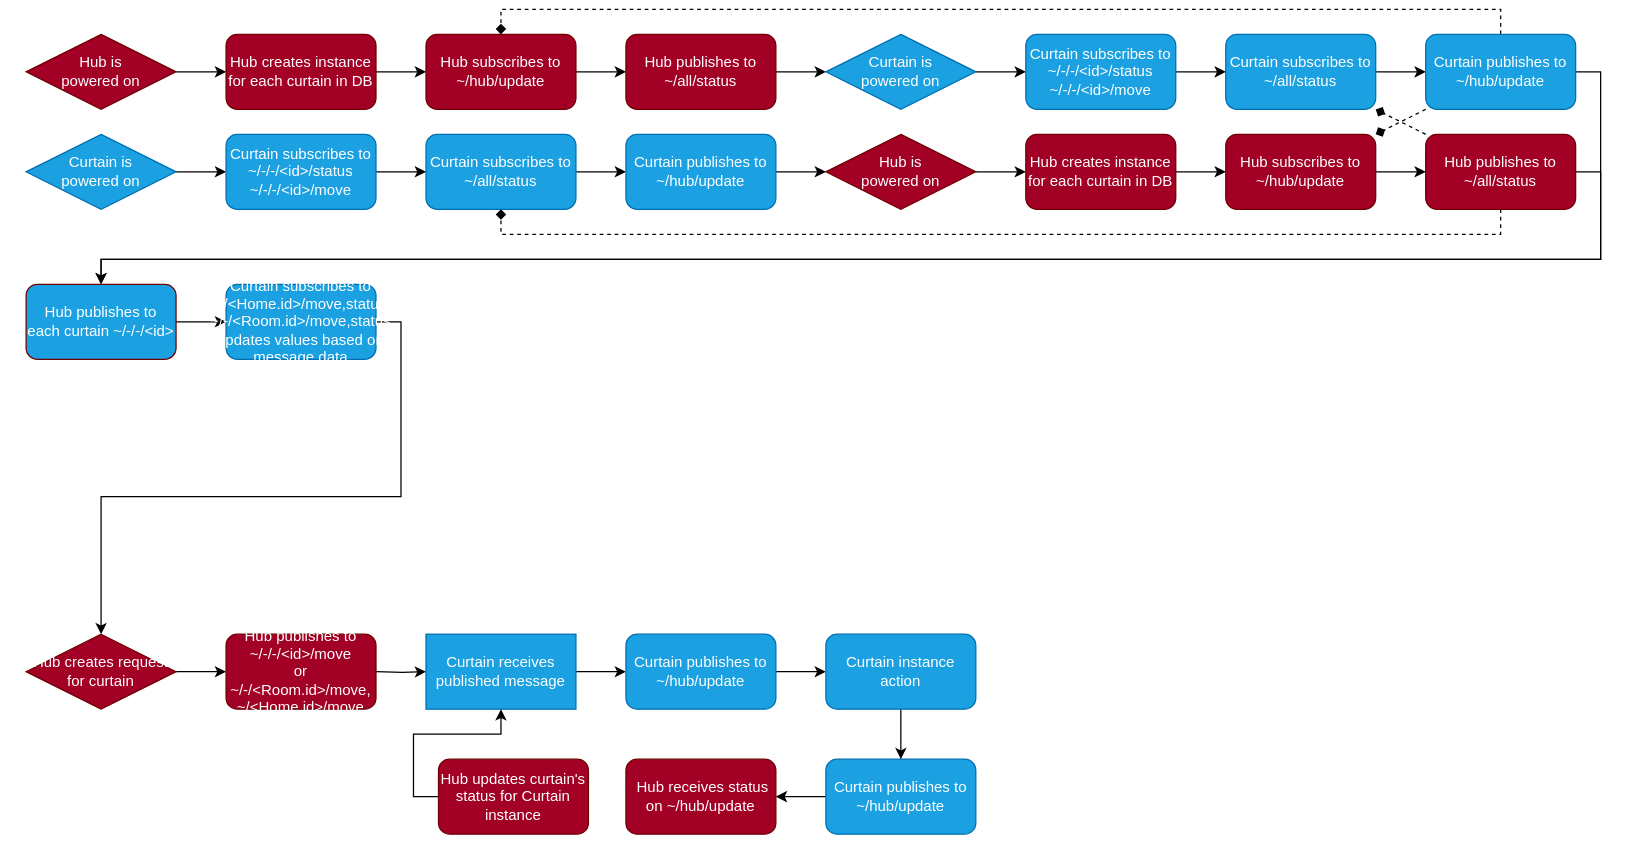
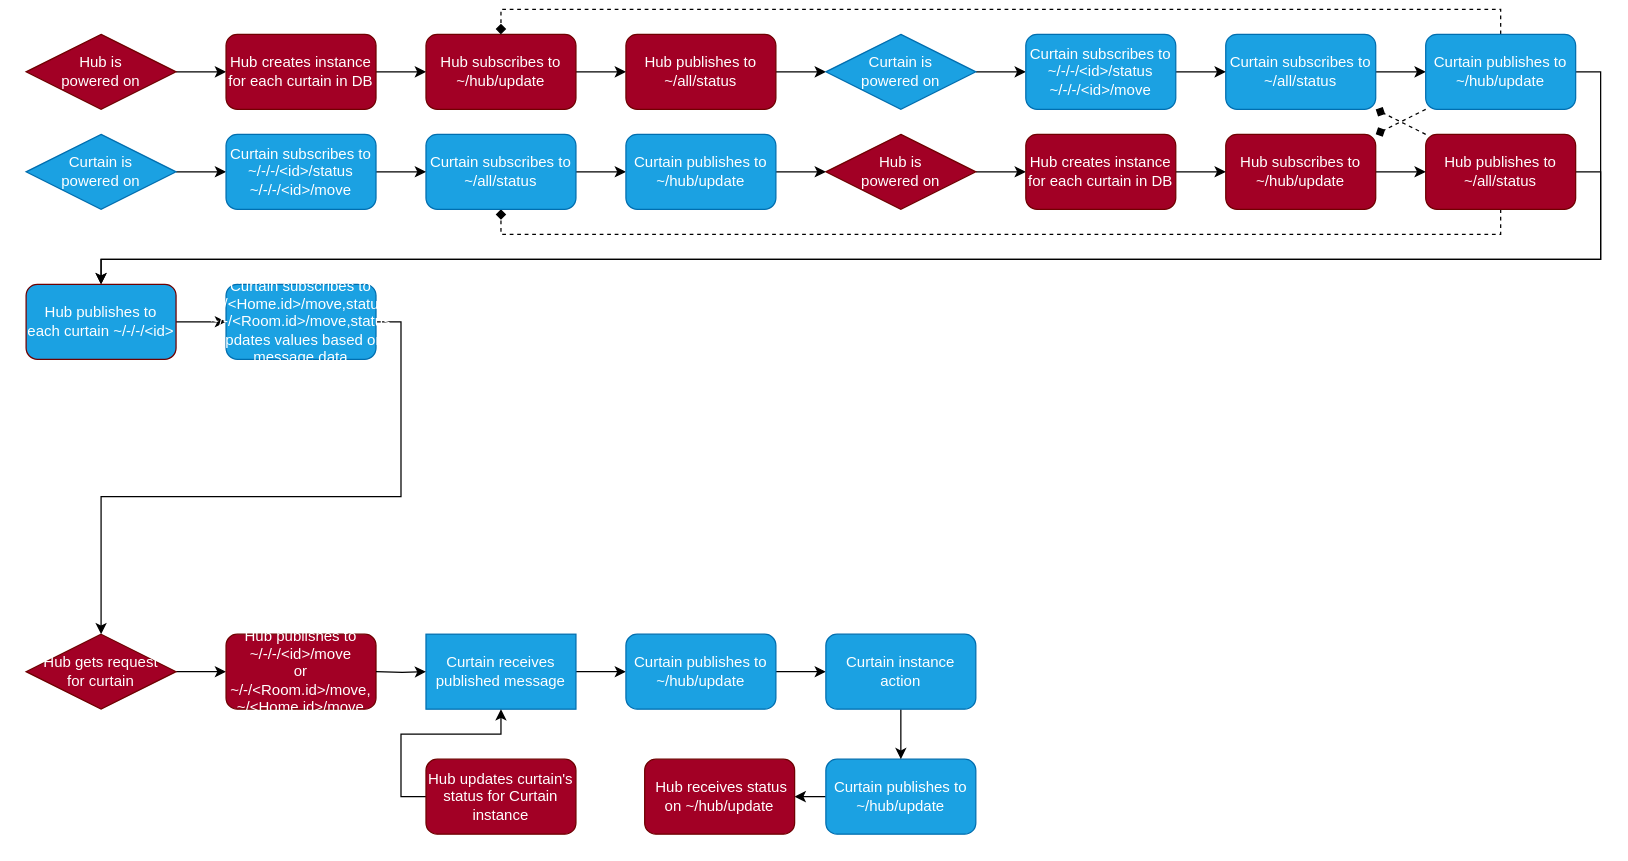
  <mxCell id="0" />
  <mxCell id="1" parent="0" />
  <mxCell id="2" style="edgeStyle=orthogonalEdgeStyle;rounded=0;orthogonalLoop=1;jettySize=auto;html=1;exitX=1;exitY=0.5;exitDx=0;exitDy=0;entryX=0;entryY=0.5;entryDx=0;entryDy=0;" parent="1" source="3" target="9" edge="1"><mxGeometry relative="1" as="geometry" /></mxCell>
  <mxCell id="3" value="Hub publishes to&lt;br&gt;~/all/status" style="rounded=1;whiteSpace=wrap;html=1;fillColor=#a20025;strokeColor=#6F0000;fontColor=#ffffff;" parent="1" vertex="1"><mxGeometry x="500" y="20" width="120" height="60" as="geometry" /></mxCell>
  <mxCell id="4" style="edgeStyle=orthogonalEdgeStyle;rounded=0;orthogonalLoop=1;jettySize=auto;html=1;exitX=1;exitY=0.5;exitDx=0;exitDy=0;entryX=0;entryY=0.5;entryDx=0;entryDy=0;" parent="1" source="5" edge="1"><mxGeometry relative="1" as="geometry"><mxPoint x="180" y="530" as="targetPoint" /></mxGeometry></mxCell>
- <mxCell id="5" value="Hub creates request&lt;br&gt;for curtain" style="rhombus;whiteSpace=wrap;html=1;fillColor=#a20025;strokeColor=#6F0000;fontColor=#ffffff;" parent="1" vertex="1"><mxGeometry x="20" y="500" width="120" height="60" as="geometry" /></mxCell>
+ <mxCell id="5" value="Hub gets request&lt;br&gt;for curtain" style="rhombus;whiteSpace=wrap;html=1;fillColor=#a20025;strokeColor=#6F0000;fontColor=#ffffff;" parent="1" vertex="1"><mxGeometry x="20" y="500" width="120" height="60" as="geometry" /></mxCell>
  <mxCell id="6" style="edgeStyle=orthogonalEdgeStyle;rounded=0;orthogonalLoop=1;jettySize=auto;html=1;exitX=1;exitY=0.5;exitDx=0;exitDy=0;entryX=0;entryY=0.5;entryDx=0;entryDy=0;" parent="1" source="7" target="23" edge="1"><mxGeometry relative="1" as="geometry" /></mxCell>
  <mxCell id="7" value="Hub is &lt;br&gt;powered on" style="rhombus;whiteSpace=wrap;html=1;fillColor=#a20025;strokeColor=#6F0000;fontColor=#ffffff;" parent="1" vertex="1"><mxGeometry x="20" y="20" width="120" height="60" as="geometry" /></mxCell>
  <mxCell id="8" style="edgeStyle=orthogonalEdgeStyle;rounded=0;orthogonalLoop=1;jettySize=auto;html=1;exitX=1;exitY=0.5;exitDx=0;exitDy=0;entryX=0;entryY=0.5;entryDx=0;entryDy=0;" parent="1" source="9" target="46" edge="1"><mxGeometry relative="1" as="geometry" /></mxCell>
  <mxCell id="9" value="Curtain is&lt;br&gt;powered on" style="rhombus;whiteSpace=wrap;html=1;fillColor=#1ba1e2;strokeColor=#006EAF;fontColor=#ffffff;" parent="1" vertex="1"><mxGeometry x="660" y="20" width="120" height="60" as="geometry" /></mxCell>
  <mxCell id="10" value="Hub publishes to ~/-/-/&amp;lt;id&amp;gt;/move&lt;br&gt;or ~/-/&amp;lt;Room.id&amp;gt;/move,&lt;br&gt;~/&amp;lt;Home.id&amp;gt;/move" style="rounded=1;whiteSpace=wrap;html=1;fillColor=#a20025;strokeColor=#6F0000;fontColor=#ffffff;" parent="1" vertex="1"><mxGeometry x="180" y="500" width="120" height="60" as="geometry" /></mxCell>
  <mxCell id="11" style="edgeStyle=orthogonalEdgeStyle;rounded=0;orthogonalLoop=1;jettySize=auto;html=1;exitX=1;exitY=0.5;exitDx=0;exitDy=0;entryX=0;entryY=0.5;entryDx=0;entryDy=0;" parent="1" source="12" target="50" edge="1"><mxGeometry relative="1" as="geometry" /></mxCell>
  <mxCell id="12" value="Curtain receives published message" style="whiteSpace=wrap;html=1;fillColor=#1ba1e2;strokeColor=#006EAF;fontColor=#ffffff;rounded=0;" parent="1" vertex="1"><mxGeometry x="340" y="500" width="120" height="60" as="geometry" /></mxCell>
  <mxCell id="13" style="edgeStyle=orthogonalEdgeStyle;rounded=0;orthogonalLoop=1;jettySize=auto;html=1;exitX=1;exitY=0.5;exitDx=0;exitDy=0;entryX=0.5;entryY=0;entryDx=0;entryDy=0;" parent="1" source="32" target="54" edge="1"><mxGeometry relative="1" as="geometry"><mxPoint x="1190" y="280" as="sourcePoint" /><Array as="points"><mxPoint x="1280" y="130" /><mxPoint x="1280" y="200" /><mxPoint x="80" y="200" /></Array><mxPoint x="240" y="210" as="targetPoint" /></mxGeometry></mxCell>
  <mxCell id="14" style="edgeStyle=orthogonalEdgeStyle;rounded=0;orthogonalLoop=1;jettySize=auto;html=1;exitX=1;exitY=0.5;exitDx=0;exitDy=0;entryX=0;entryY=0.5;entryDx=0;entryDy=0;" parent="1" target="12" edge="1"><mxGeometry relative="1" as="geometry"><mxPoint x="300" y="530" as="sourcePoint" /></mxGeometry></mxCell>
  <mxCell id="15" style="edgeStyle=orthogonalEdgeStyle;rounded=0;orthogonalLoop=1;jettySize=auto;html=1;exitX=0;exitY=0.5;exitDx=0;exitDy=0;entryX=1;entryY=0.5;entryDx=0;entryDy=0;" parent="1" source="16" target="17" edge="1"><mxGeometry relative="1" as="geometry" /></mxCell>
  <mxCell id="16" value="Curtain publishes to&lt;br&gt;~/hub/update" style="rounded=1;whiteSpace=wrap;html=1;fillColor=#1ba1e2;strokeColor=#006EAF;fontColor=#ffffff;" parent="1" vertex="1"><mxGeometry x="660" y="600" width="120" height="60" as="geometry" /></mxCell>
- <mxCell id="17" value="&amp;nbsp;Hub receives status on ~/hub/update" style="rounded=1;whiteSpace=wrap;html=1;fillColor=#a20025;strokeColor=#6F0000;fontColor=#ffffff;" parent="1" vertex="1"><mxGeometry x="500" y="600" width="120" height="60" as="geometry" /></mxCell>
+ <mxCell id="17" value="&amp;nbsp;Hub receives status on ~/hub/update" style="rounded=1;whiteSpace=wrap;html=1;fillColor=#a20025;strokeColor=#6F0000;fontColor=#ffffff;" parent="1" vertex="1"><mxGeometry x="515" y="600" width="120" height="60" as="geometry" /></mxCell>
  <mxCell id="18" style="edgeStyle=orthogonalEdgeStyle;rounded=0;orthogonalLoop=1;jettySize=auto;html=1;exitX=0;exitY=0.5;exitDx=0;exitDy=0;" parent="1" source="19" target="12" edge="1"><mxGeometry relative="1" as="geometry" /></mxCell>
- <mxCell id="19" value="Hub updates curtain's status for Curtain instance" style="rounded=1;whiteSpace=wrap;html=1;fillColor=#a20025;strokeColor=#6F0000;fontColor=#ffffff;" parent="1" vertex="1"><mxGeometry x="350" y="600" width="120" height="60" as="geometry" /></mxCell>
+ <mxCell id="19" value="Hub updates curtain's status for Curtain instance" style="rounded=1;whiteSpace=wrap;html=1;fillColor=#a20025;strokeColor=#6F0000;fontColor=#ffffff;" parent="1" vertex="1"><mxGeometry x="340" y="600" width="120" height="60" as="geometry" /></mxCell>
  <mxCell id="20" style="edgeStyle=orthogonalEdgeStyle;rounded=0;orthogonalLoop=1;jettySize=auto;html=1;exitX=1;exitY=0.5;exitDx=0;exitDy=0;entryX=0;entryY=0.5;entryDx=0;entryDy=0;" parent="1" source="21" target="3" edge="1"><mxGeometry relative="1" as="geometry" /></mxCell>
  <mxCell id="21" value="Hub subscribes to ~/hub/update" style="rounded=1;whiteSpace=wrap;html=1;fillColor=#a20025;strokeColor=#6F0000;fontColor=#ffffff;" parent="1" vertex="1"><mxGeometry x="340" y="20" width="120" height="60" as="geometry" /></mxCell>
  <mxCell id="22" style="edgeStyle=orthogonalEdgeStyle;rounded=0;orthogonalLoop=1;jettySize=auto;html=1;exitX=1;exitY=0.5;exitDx=0;exitDy=0;" parent="1" source="23" target="21" edge="1"><mxGeometry relative="1" as="geometry" /></mxCell>
  <mxCell id="23" value="Hub creates instance for each curtain in DB" style="rounded=1;whiteSpace=wrap;html=1;fillColor=#a20025;strokeColor=#6F0000;fontColor=#ffffff;" parent="1" vertex="1"><mxGeometry x="180" y="20" width="120" height="60" as="geometry" /></mxCell>
  <mxCell id="24" style="edgeStyle=orthogonalEdgeStyle;rounded=0;orthogonalLoop=1;jettySize=auto;html=1;exitX=1;exitY=0.5;exitDx=0;exitDy=0;entryX=0;entryY=0.5;entryDx=0;entryDy=0;" parent="1" source="25" target="29" edge="1"><mxGeometry relative="1" as="geometry" /></mxCell>
  <mxCell id="25" value="Curtain subscribes to&lt;br&gt;~/all/status" style="rounded=1;whiteSpace=wrap;html=1;fillColor=#1ba1e2;strokeColor=#006EAF;fontColor=#ffffff;" parent="1" vertex="1"><mxGeometry x="980" y="20" width="120" height="60" as="geometry" /></mxCell>
  <mxCell id="26" style="edgeStyle=orthogonalEdgeStyle;rounded=0;orthogonalLoop=1;jettySize=auto;html=1;exitX=1;exitY=0.5;exitDx=0;exitDy=0;entryX=0.5;entryY=0;entryDx=0;entryDy=0;" parent="1" source="29" target="54" edge="1"><mxGeometry relative="1" as="geometry"><Array as="points"><mxPoint x="1280" y="50" /><mxPoint x="1280" y="200" /><mxPoint x="80" y="200" /></Array><mxPoint x="240" y="210" as="targetPoint" /></mxGeometry></mxCell>
  <mxCell id="27" style="edgeStyle=orthogonalEdgeStyle;rounded=0;orthogonalLoop=1;jettySize=auto;html=1;exitX=0.5;exitY=0;exitDx=0;exitDy=0;entryX=0.5;entryY=0;entryDx=0;entryDy=0;dashed=1;endArrow=diamond;endFill=1;" parent="1" source="29" target="21" edge="1"><mxGeometry relative="1" as="geometry" /></mxCell>
  <mxCell id="28" style="rounded=0;orthogonalLoop=1;jettySize=auto;html=1;entryX=1;entryY=0;entryDx=0;entryDy=0;dashed=1;endArrow=diamond;endFill=1;" parent="1" target="38" edge="1"><mxGeometry relative="1" as="geometry"><mxPoint x="1140" y="80" as="sourcePoint" /></mxGeometry></mxCell>
  <mxCell id="29" value="Curtain publishes to ~/hub/update" style="rounded=1;whiteSpace=wrap;html=1;fillColor=#1ba1e2;strokeColor=#006EAF;fontColor=#ffffff;" parent="1" vertex="1"><mxGeometry x="1140" y="20" width="120" height="60" as="geometry" /></mxCell>
  <mxCell id="30" style="edgeStyle=orthogonalEdgeStyle;rounded=0;orthogonalLoop=1;jettySize=auto;html=1;exitX=0.5;exitY=1;exitDx=0;exitDy=0;entryX=0.5;entryY=1;entryDx=0;entryDy=0;dashed=1;endArrow=diamond;endFill=1;" parent="1" source="32" target="42" edge="1"><mxGeometry relative="1" as="geometry" /></mxCell>
  <mxCell id="31" style="rounded=0;orthogonalLoop=1;jettySize=auto;html=1;exitX=0;exitY=0;exitDx=0;exitDy=0;entryX=1;entryY=1;entryDx=0;entryDy=0;dashed=1;startArrow=none;startFill=0;endArrow=diamond;endFill=1;" parent="1" source="32" target="25" edge="1"><mxGeometry relative="1" as="geometry" /></mxCell>
  <mxCell id="32" value="Hub publishes to&lt;br&gt;~/all/status" style="rounded=1;whiteSpace=wrap;html=1;fillColor=#a20025;strokeColor=#6F0000;fontColor=#ffffff;" parent="1" vertex="1"><mxGeometry x="1140" y="100" width="120" height="60" as="geometry" /></mxCell>
  <mxCell id="33" style="edgeStyle=orthogonalEdgeStyle;rounded=0;orthogonalLoop=1;jettySize=auto;html=1;exitX=1;exitY=0.5;exitDx=0;exitDy=0;entryX=0;entryY=0.5;entryDx=0;entryDy=0;" parent="1" source="34" target="40" edge="1"><mxGeometry relative="1" as="geometry" /></mxCell>
  <mxCell id="34" value="Hub is &lt;br&gt;powered on" style="rhombus;whiteSpace=wrap;html=1;fillColor=#a20025;strokeColor=#6F0000;fontColor=#ffffff;" parent="1" vertex="1"><mxGeometry x="660" y="100" width="120" height="60" as="geometry" /></mxCell>
  <mxCell id="35" style="edgeStyle=orthogonalEdgeStyle;rounded=0;orthogonalLoop=1;jettySize=auto;html=1;exitX=1;exitY=0.5;exitDx=0;exitDy=0;entryX=0;entryY=0.5;entryDx=0;entryDy=0;" parent="1" source="36" target="48" edge="1"><mxGeometry relative="1" as="geometry" /></mxCell>
  <mxCell id="36" value="Curtain is&lt;br&gt;powered on" style="rhombus;whiteSpace=wrap;html=1;fillColor=#1ba1e2;strokeColor=#006EAF;fontColor=#ffffff;" parent="1" vertex="1"><mxGeometry x="20" y="100" width="120" height="60" as="geometry" /></mxCell>
  <mxCell id="37" style="edgeStyle=orthogonalEdgeStyle;rounded=0;orthogonalLoop=1;jettySize=auto;html=1;exitX=1;exitY=0.5;exitDx=0;exitDy=0;entryX=0;entryY=0.5;entryDx=0;entryDy=0;" parent="1" source="38" target="32" edge="1"><mxGeometry relative="1" as="geometry" /></mxCell>
  <mxCell id="38" value="Hub subscribes to ~/hub/update" style="rounded=1;whiteSpace=wrap;html=1;fillColor=#a20025;strokeColor=#6F0000;fontColor=#ffffff;" parent="1" vertex="1"><mxGeometry x="980" y="100" width="120" height="60" as="geometry" /></mxCell>
  <mxCell id="39" style="edgeStyle=orthogonalEdgeStyle;rounded=0;orthogonalLoop=1;jettySize=auto;html=1;exitX=1;exitY=0.5;exitDx=0;exitDy=0;" parent="1" source="40" target="38" edge="1"><mxGeometry relative="1" as="geometry" /></mxCell>
  <mxCell id="40" value="Hub creates instance for each curtain in DB" style="rounded=1;whiteSpace=wrap;html=1;fillColor=#a20025;strokeColor=#6F0000;fontColor=#ffffff;" parent="1" vertex="1"><mxGeometry x="820" y="100" width="120" height="60" as="geometry" /></mxCell>
  <mxCell id="41" style="edgeStyle=orthogonalEdgeStyle;rounded=0;orthogonalLoop=1;jettySize=auto;html=1;exitX=1;exitY=0.5;exitDx=0;exitDy=0;entryX=0;entryY=0.5;entryDx=0;entryDy=0;" parent="1" source="42" target="44" edge="1"><mxGeometry relative="1" as="geometry" /></mxCell>
  <mxCell id="42" value="Curtain subscribes to&lt;br&gt;~/all/status" style="rounded=1;whiteSpace=wrap;html=1;fillColor=#1ba1e2;strokeColor=#006EAF;fontColor=#ffffff;" parent="1" vertex="1"><mxGeometry x="340" y="100" width="120" height="60" as="geometry" /></mxCell>
  <mxCell id="43" style="edgeStyle=orthogonalEdgeStyle;rounded=0;orthogonalLoop=1;jettySize=auto;html=1;exitX=1;exitY=0.5;exitDx=0;exitDy=0;entryX=0;entryY=0.5;entryDx=0;entryDy=0;" parent="1" source="44" target="34" edge="1"><mxGeometry relative="1" as="geometry" /></mxCell>
  <mxCell id="44" value="Curtain publishes to ~/hub/update" style="rounded=1;whiteSpace=wrap;html=1;fillColor=#1ba1e2;strokeColor=#006EAF;fontColor=#ffffff;" parent="1" vertex="1"><mxGeometry x="500" y="100" width="120" height="60" as="geometry" /></mxCell>
  <mxCell id="45" style="edgeStyle=orthogonalEdgeStyle;rounded=0;orthogonalLoop=1;jettySize=auto;html=1;exitX=1;exitY=0.5;exitDx=0;exitDy=0;entryX=0;entryY=0.5;entryDx=0;entryDy=0;" parent="1" source="46" target="25" edge="1"><mxGeometry relative="1" as="geometry" /></mxCell>
  <mxCell id="46" value="Curtain subscribes to&lt;br&gt;~/-/-/&amp;lt;id&amp;gt;/status&lt;br&gt;~/-/-/&amp;lt;id&amp;gt;/move" style="rounded=1;whiteSpace=wrap;html=1;fillColor=#1ba1e2;strokeColor=#006EAF;fontColor=#ffffff;" parent="1" vertex="1"><mxGeometry x="820" y="20" width="120" height="60" as="geometry" /></mxCell>
  <mxCell id="47" style="edgeStyle=orthogonalEdgeStyle;rounded=0;orthogonalLoop=1;jettySize=auto;html=1;exitX=1;exitY=0.5;exitDx=0;exitDy=0;entryX=0;entryY=0.5;entryDx=0;entryDy=0;" parent="1" source="48" target="42" edge="1"><mxGeometry relative="1" as="geometry" /></mxCell>
  <mxCell id="48" value="Curtain subscribes to&lt;br&gt;~/-/-/&amp;lt;id&amp;gt;/status&lt;br&gt;~/-/-/&amp;lt;id&amp;gt;/move" style="rounded=1;whiteSpace=wrap;html=1;fillColor=#1ba1e2;strokeColor=#006EAF;fontColor=#ffffff;" parent="1" vertex="1"><mxGeometry x="180" y="100" width="120" height="60" as="geometry" /></mxCell>
  <mxCell id="49" style="edgeStyle=orthogonalEdgeStyle;rounded=0;orthogonalLoop=1;jettySize=auto;html=1;exitX=1;exitY=0.5;exitDx=0;exitDy=0;entryX=0;entryY=0.5;entryDx=0;entryDy=0;" parent="1" source="50" target="52" edge="1"><mxGeometry relative="1" as="geometry" /></mxCell>
  <mxCell id="50" value="Curtain publishes to ~/hub/update" style="rounded=1;whiteSpace=wrap;html=1;fillColor=#1ba1e2;strokeColor=#006EAF;fontColor=#ffffff;" parent="1" vertex="1"><mxGeometry x="500" y="500" width="120" height="60" as="geometry" /></mxCell>
  <mxCell id="51" style="edgeStyle=orthogonalEdgeStyle;rounded=0;orthogonalLoop=1;jettySize=auto;html=1;exitX=0.5;exitY=1;exitDx=0;exitDy=0;entryX=0.5;entryY=0;entryDx=0;entryDy=0;" parent="1" source="52" target="16" edge="1"><mxGeometry relative="1" as="geometry" /></mxCell>
  <mxCell id="52" value="Curtain instance action" style="rounded=1;whiteSpace=wrap;html=1;fillColor=#1ba1e2;strokeColor=#006EAF;fontColor=#ffffff;" parent="1" vertex="1"><mxGeometry x="660" y="500" width="120" height="60" as="geometry" /></mxCell>
  <mxCell id="53" style="edgeStyle=orthogonalEdgeStyle;rounded=0;orthogonalLoop=1;jettySize=auto;html=1;exitX=1;exitY=0.5;exitDx=0;exitDy=0;" parent="1" source="54" target="56" edge="1"><mxGeometry relative="1" as="geometry" /></mxCell>
  <mxCell id="54" value="Hub publishes to each curtain ~/-/-/&amp;lt;id&amp;gt;" style="rounded=1;whiteSpace=wrap;html=1;fillColor=#1ba1e2;strokeColor=#6F0000;fontColor=#ffffff;" parent="1" vertex="1"><mxGeometry x="20" y="220" width="120" height="60" as="geometry" /></mxCell>
  <mxCell id="55" style="edgeStyle=orthogonalEdgeStyle;rounded=0;orthogonalLoop=1;jettySize=auto;html=1;exitX=1;exitY=0.5;exitDx=0;exitDy=0;entryX=0.5;entryY=0;entryDx=0;entryDy=0;" parent="1" source="56" target="5" edge="1"><mxGeometry relative="1" as="geometry" /></mxCell>
  <mxCell id="56" value="Curtain subscribes to &lt;br&gt;~/&amp;lt;Home.id&amp;gt;/move,status&lt;br&gt;~/-/&amp;lt;Room.id&amp;gt;/move,status&lt;br&gt;updates values based on message data" style="rounded=1;whiteSpace=wrap;html=1;fillColor=#1ba1e2;strokeColor=#006EAF;fontColor=#ffffff;" parent="1" vertex="1"><mxGeometry x="180" y="220" width="120" height="60" as="geometry" /></mxCell>
